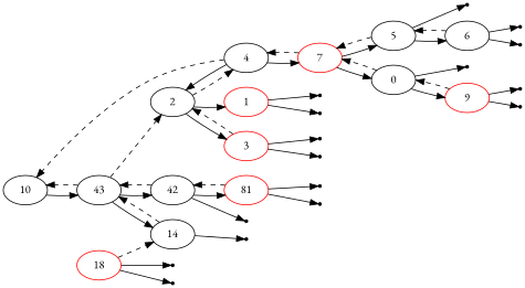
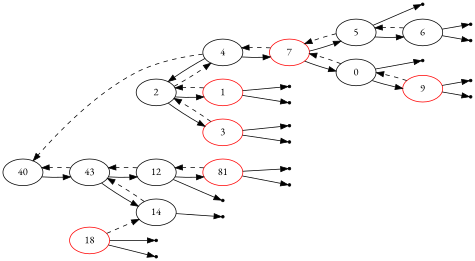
  digraph {
    fontname="EB Garamond"
    rankdir=LR
    node [fontname="EB Garamond" shape=point]
    edge [fontname="EB Garamond"]
-   10 [shape=""]
+   10 [label=40 shape=""]
    n2 [label=43 shape=""]
    4 [shape=""]
    2 [shape=""]
    7 [color=red shape=""]
-   12 [label=42 shape=""]
+   12 [shape=""]
    14 [shape=""]
    1 [color=red shape=""]
    3 [color=red shape=""]
    5 [shape=""]
    n11 [label=0 shape=""]
    n12 [color=red label=81 shape=""]
    null3
    null0
    null4
    null5
    18 [color=red shape=""]
    null1
    null2
    null14
    null15
    null12
    null13
    null9
    6 [color=black shape=""]
    null6
    9 [color=red shape=""]
    null10
    null11
    null7
    null8
    10 -> n2
    n2 -> 10 [style=dashed]
    n2 -> 12
    n2 -> 14
    4 -> 10 [style=dashed]
    4 -> 2
    4 -> 7
    2 -> 4 [style=dashed]
    2 -> 1
    2 -> 3
    7 -> 4 [style=dashed]
    7 -> 5
    7 -> n11
    12 -> n2 [style=dashed]
    12 -> n12
    12 -> null3
    14 -> n2 [style=dashed]
    14 -> null0
-   n2 -> 2 [style=dashed]
+   1 -> 2 [style=dashed]
    1 -> null14
    1 -> null15
    3 -> 2 [style=dashed]
    3 -> null12
    3 -> null13
    5 -> 7 [style=dashed]
    5 -> null9
    5 -> 6
    n11 -> 7 [style=dashed]
    n11 -> null6
    n11 -> 9
    n12 -> 12 [style=dashed]
    n12 -> null4
    n12 -> null5
    18 -> 14 [style=dashed]
    18 -> null1
    18 -> null2
    6 -> 5 [style=dashed]
    6 -> null10
    6 -> null11
    9 -> n11 [style=dashed]
    9 -> null7
    9 -> null8
  }
